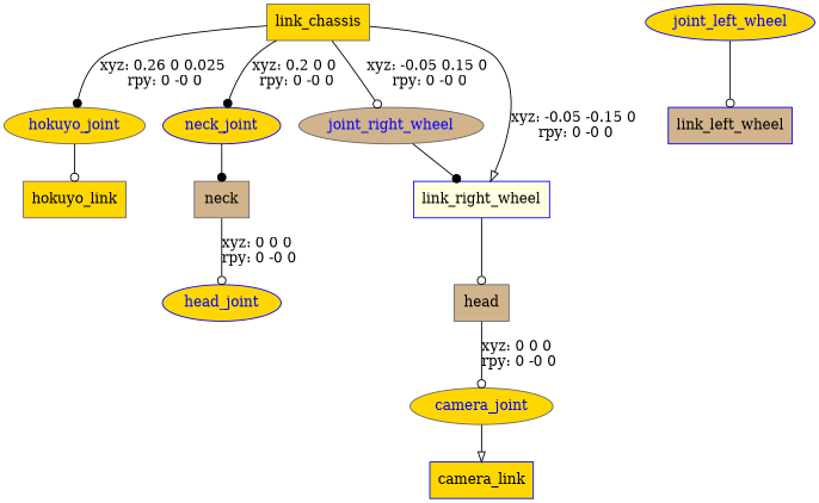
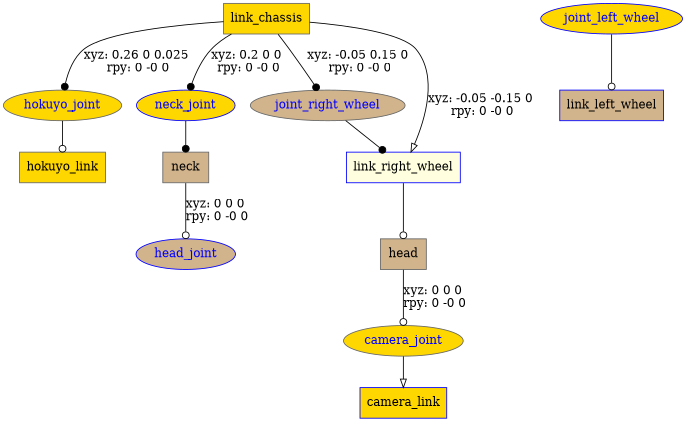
  digraph {
    node [color=gray40 fillcolor=gold shape=box style=filled]
    edge [arrowhead=odot]
    n1 [label=link_chassis]
    hokuyo_joint [fontcolor=blue shape=ellipse]
    joint_right_wheel [fillcolor=tan fontcolor=blue shape=ellipse]
    neck_joint [color=blue fontcolor=blue shape=ellipse]
    n5 [color=blue fillcolor=lightyellow label=link_right_wheel]
    n6 [label=hokuyo_link]
    joint_left_wheel [color=blue fontcolor=blue shape=ellipse]
    n8 [color=blue fillcolor=tan label=link_left_wheel]
    n9 [fillcolor=tan label=neck]
    n10 [fillcolor=tan label=head]
-   head_joint [color=blue fontcolor=blue shape=ellipse]
+   head_joint [color=blue fillcolor=tan fontcolor=blue shape=ellipse]
    camera_joint [fontcolor=blue shape=ellipse]
    n13 [color=blue label=camera_link]
    n1 -> hokuyo_joint [arrowhead=dot label="xyz: 0.26 0 0.025 \nrpy: 0 -0 0"]
-   n1 -> joint_right_wheel [label="xyz: -0.05 0.15 0 \nrpy: 0 -0 0"]
+   n1 -> joint_right_wheel [arrowhead=dot label="xyz: -0.05 0.15 0 \nrpy: 0 -0 0"]
    n1 -> neck_joint [arrowhead=dot label="xyz: 0.2 0 0 \nrpy: 0 -0 0"]
    n1 -> n5 [arrowhead=onormal label="xyz: -0.05 -0.15 0 \nrpy: 0 -0 0"]
    hokuyo_joint -> n6
    joint_right_wheel -> n5 [arrowhead=dot]
    neck_joint -> n9 [arrowhead=dot]
    n5 -> n10
    joint_left_wheel -> n8
    n9 -> head_joint [label="xyz: 0 0 0 \nrpy: 0 -0 0"]
    n10 -> camera_joint [label="xyz: 0 0 0 \nrpy: 0 -0 0"]
    camera_joint -> n13 [arrowhead=onormal]
  }
